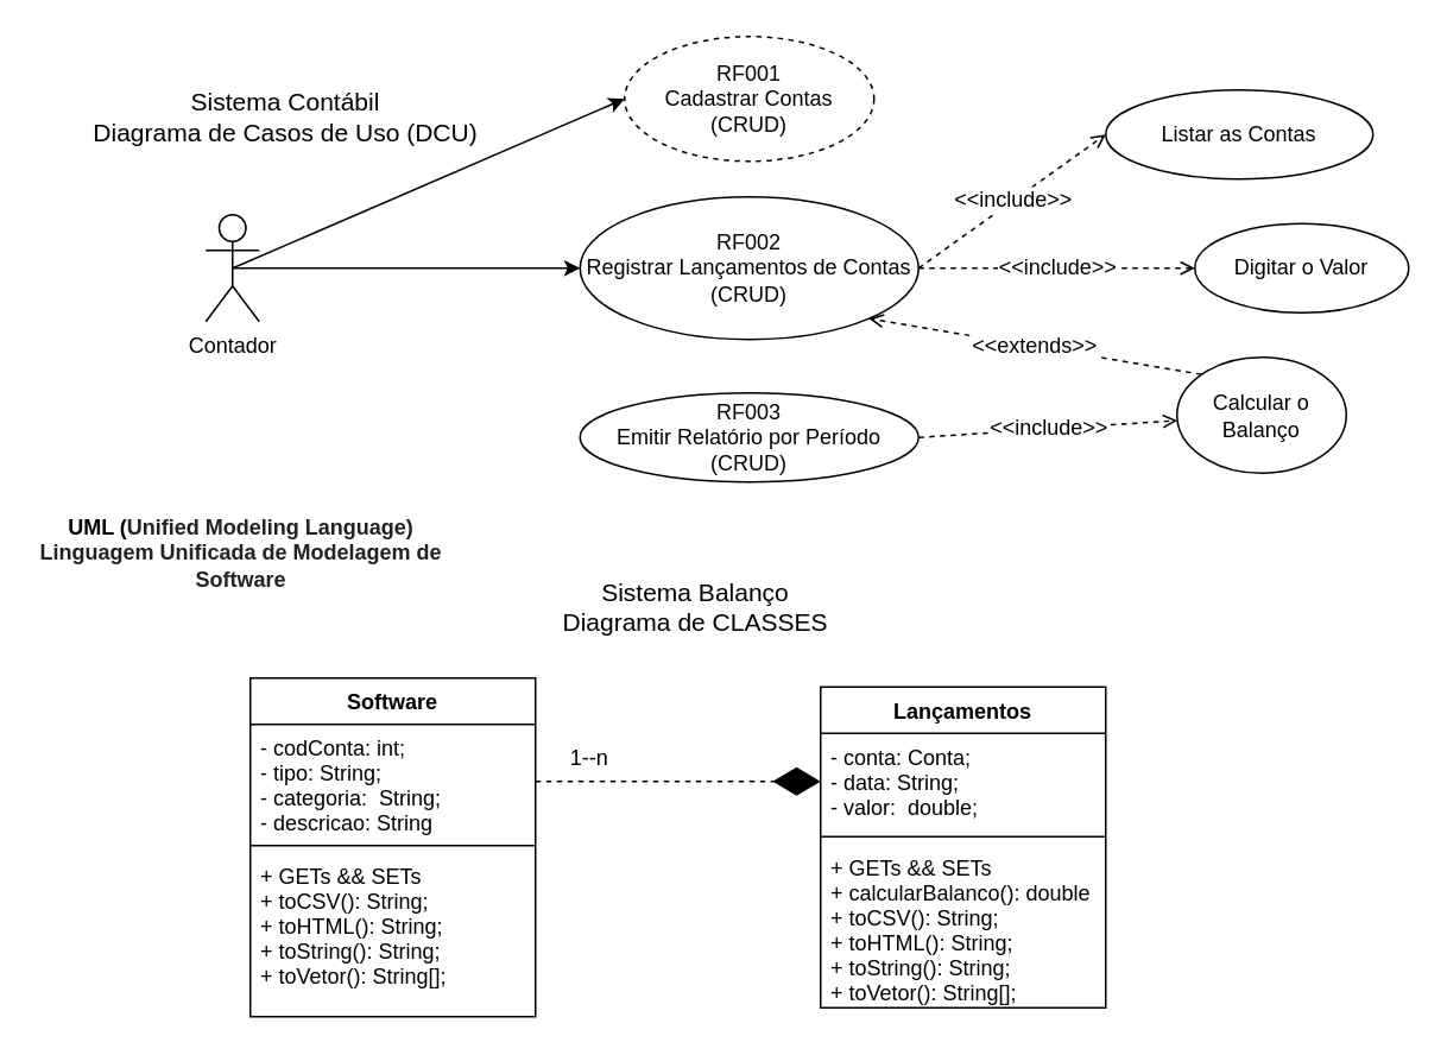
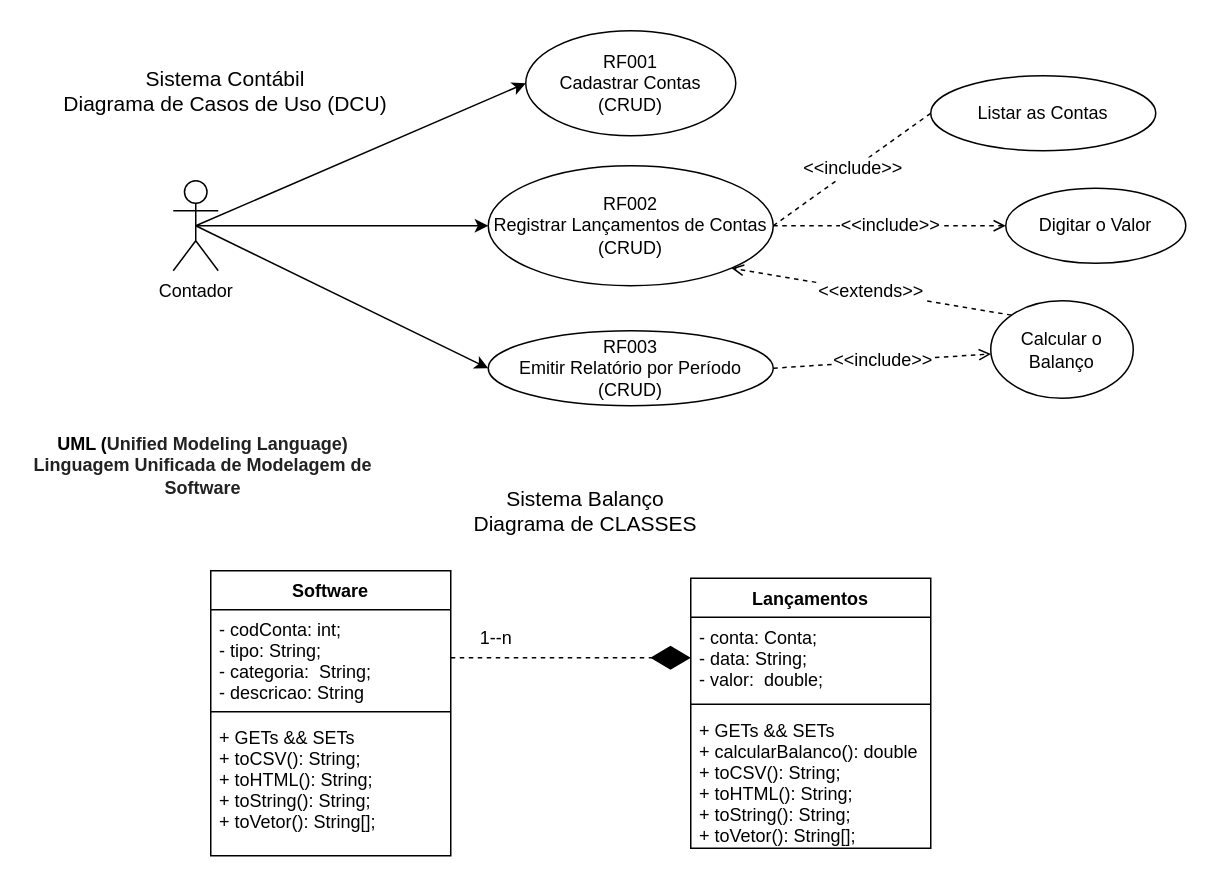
  <mxCell id="0" />
  <mxCell id="1" parent="0" />
  <mxCell id="2" style="edgeStyle=none;rounded=0;orthogonalLoop=1;jettySize=auto;html=1;exitX=0.5;exitY=0.5;exitDx=0;exitDy=0;exitPerimeter=0;entryX=0;entryY=0.5;entryDx=0;entryDy=0;fontSize=14;" parent="1" source="5" target="7" edge="1"><mxGeometry relative="1" as="geometry" /></mxCell>
  <mxCell id="3" style="edgeStyle=none;rounded=0;orthogonalLoop=1;jettySize=auto;html=1;exitX=0.5;exitY=0.5;exitDx=0;exitDy=0;exitPerimeter=0;entryX=0;entryY=0.5;entryDx=0;entryDy=0;fontSize=14;" parent="1" source="5" target="10" edge="1"><mxGeometry relative="1" as="geometry" /></mxCell>
+ <mxCell id="4" style="edgeStyle=none;rounded=0;orthogonalLoop=1;jettySize=auto;html=1;exitX=0.5;exitY=0.5;exitDx=0;exitDy=0;exitPerimeter=0;entryX=0;entryY=0.5;entryDx=0;entryDy=0;fontSize=14;" parent="1" source="5" target="16" edge="1"><mxGeometry relative="1" as="geometry" /></mxCell>
  <mxCell id="5" value="Contador" style="shape=umlActor;verticalLabelPosition=bottom;verticalAlign=top;html=1;" parent="1" vertex="1"><mxGeometry x="115" y="120" width="30" height="60" as="geometry" /></mxCell>
- <mxCell id="6" value="Sistema Contábil&lt;br style=&quot;font-size: 14px;&quot;&gt;Diagrama de Casos de Uso (DCU)" style="text;html=1;strokeColor=none;fillColor=none;align=center;verticalAlign=middle;whiteSpace=wrap;rounded=0;fontSize=14;" parent="1" vertex="1"><mxGeometry x="30" y="25" width="260" height="80" as="geometry" /></mxCell>
- <mxCell id="7" value="RF001&lt;br style=&quot;font-size: 12px;&quot;&gt;Cadastrar Contas&lt;br style=&quot;font-size: 12px;&quot;&gt;(CRUD)" style="ellipse;whiteSpace=wrap;html=1;fontSize=12;dashed=1;" parent="1" vertex="1"><mxGeometry x="350" y="20" width="140" height="70" as="geometry" /></mxCell>
- <mxCell id="8" value="&amp;lt;&amp;lt;include&amp;gt;&amp;gt;" style="edgeStyle=none;rounded=0;orthogonalLoop=1;jettySize=auto;html=1;exitX=1;exitY=0.5;exitDx=0;exitDy=0;entryX=0;entryY=0.5;entryDx=0;entryDy=0;fontSize=12;dashed=1;endArrow=open;endFill=0;" parent="1" source="10" target="11" edge="1"><mxGeometry relative="1" as="geometry" /></mxCell>
+ <mxCell id="6" value="Sistema Contábil&lt;br style=&quot;font-size: 14px;&quot;&gt;Diagrama de Casos de Uso (DCU)" style="text;html=1;strokeColor=none;fillColor=none;align=center;verticalAlign=middle;whiteSpace=wrap;rounded=0;fontSize=14;" parent="1" vertex="1"><mxGeometry x="20" y="20" width="260" height="80" as="geometry" /></mxCell>
+ <mxCell id="7" value="RF001&lt;br style=&quot;font-size: 12px;&quot;&gt;Cadastrar Contas&lt;br style=&quot;font-size: 12px;&quot;&gt;(CRUD)" style="ellipse;whiteSpace=wrap;html=1;fontSize=12;" parent="1" vertex="1"><mxGeometry x="350" y="20" width="140" height="70" as="geometry" /></mxCell>
+ <mxCell id="8" value="&amp;lt;&amp;lt;include&amp;gt;&amp;gt;" style="edgeStyle=none;rounded=0;orthogonalLoop=1;jettySize=auto;html=1;exitX=1;exitY=0.5;exitDx=0;exitDy=0;entryX=0;entryY=0.5;entryDx=0;entryDy=0;fontSize=12;dashed=1;endArrow=none;endFill=0;" parent="1" source="10" target="11" edge="1"><mxGeometry relative="1" as="geometry" /></mxCell>
  <mxCell id="9" value="&amp;lt;&amp;lt;include&amp;gt;&amp;gt;" style="edgeStyle=none;rounded=0;orthogonalLoop=1;jettySize=auto;html=1;exitX=1;exitY=0.5;exitDx=0;exitDy=0;dashed=1;endArrow=open;endFill=0;fontSize=12;" parent="1" source="10" target="12" edge="1"><mxGeometry relative="1" as="geometry" /></mxCell>
  <mxCell id="10" value="RF002&lt;br style=&quot;font-size: 12px;&quot;&gt;Registrar Lançamentos de Contas&lt;br style=&quot;font-size: 12px;&quot;&gt;(CRUD)" style="ellipse;whiteSpace=wrap;html=1;fontSize=12;" parent="1" vertex="1"><mxGeometry x="325" y="110" width="190" height="80" as="geometry" /></mxCell>
  <mxCell id="11" value="Listar as Contas" style="ellipse;whiteSpace=wrap;html=1;fontSize=12;" parent="1" vertex="1"><mxGeometry x="620" y="50" width="150" height="50" as="geometry" /></mxCell>
  <mxCell id="12" value="Digitar o Valor" style="ellipse;whiteSpace=wrap;html=1;fontSize=12;" parent="1" vertex="1"><mxGeometry x="670" y="125" width="120" height="50" as="geometry" /></mxCell>
  <mxCell id="13" value="&amp;lt;&amp;lt;extends&amp;gt;&amp;gt;" style="edgeStyle=none;rounded=0;orthogonalLoop=1;jettySize=auto;html=1;exitX=0;exitY=0;exitDx=0;exitDy=0;entryX=1;entryY=1;entryDx=0;entryDy=0;dashed=1;endArrow=open;endFill=0;fontSize=12;" parent="1" source="14" target="10" edge="1"><mxGeometry relative="1" as="geometry" /></mxCell>
  <mxCell id="14" value="Calcular o Balanço" style="ellipse;whiteSpace=wrap;html=1;fontSize=12;" parent="1" vertex="1"><mxGeometry x="660" y="200" width="95" height="65" as="geometry" /></mxCell>
  <mxCell id="15" value="&amp;lt;&amp;lt;include&amp;gt;&amp;gt;" style="edgeStyle=none;rounded=0;orthogonalLoop=1;jettySize=auto;html=1;exitX=1;exitY=0.5;exitDx=0;exitDy=0;dashed=1;endArrow=open;endFill=0;fontSize=12;" parent="1" source="16" target="14" edge="1"><mxGeometry relative="1" as="geometry" /></mxCell>
  <mxCell id="16" value="RF003&lt;br style=&quot;font-size: 12px;&quot;&gt;Emitir Relatório por Período&lt;br style=&quot;font-size: 12px;&quot;&gt;(CRUD)" style="ellipse;whiteSpace=wrap;html=1;fontSize=12;" parent="1" vertex="1"><mxGeometry x="325" y="220" width="190" height="50" as="geometry" /></mxCell>
  <mxCell id="17" value="Sistema Balanço&lt;br style=&quot;font-size: 14px&quot;&gt;Diagrama de CLASSES" style="text;html=1;strokeColor=none;fillColor=none;align=center;verticalAlign=middle;whiteSpace=wrap;rounded=0;fontSize=14;" parent="1" vertex="1"><mxGeometry x="260" y="300" width="260" height="80" as="geometry" /></mxCell>
  <mxCell id="18" value="UML (&lt;span style=&quot;color: rgb(34, 34, 34); font-family: arial, sans-serif; font-size: 12px; text-align: left; background-color: rgb(255, 255, 255);&quot;&gt;Unified Modeling Language)&lt;br style=&quot;font-size: 12px;&quot;&gt;Linguagem Unificada de Modelagem de Software&lt;br style=&quot;font-size: 12px;&quot;&gt;&lt;/span&gt;" style="text;html=1;strokeColor=none;fillColor=none;align=center;verticalAlign=middle;whiteSpace=wrap;rounded=0;fontSize=12;fontStyle=1" parent="1" vertex="1"><mxGeometry x="20" y="280" width="230" height="60" as="geometry" /></mxCell>
  <mxCell id="19" value="1--n" style="endArrow=diamondThin;endFill=1;endSize=24;html=1;dashed=1;fontSize=12;exitX=1;exitY=0.5;exitDx=0;exitDy=0;" parent="1" source="25" target="21" edge="1"><mxGeometry x="-0.625" y="13" width="160" relative="1" as="geometry"><mxPoint x="320" y="415" as="sourcePoint" /><mxPoint x="480" y="415" as="targetPoint" /><mxPoint as="offset" /></mxGeometry></mxCell>
  <mxCell id="20" value="Lançamentos" style="swimlane;fontStyle=1;align=center;verticalAlign=top;childLayout=stackLayout;horizontal=1;startSize=26;horizontalStack=0;resizeParent=1;resizeParentMax=0;resizeLast=0;collapsible=1;marginBottom=0;fontSize=12;" parent="1" vertex="1"><mxGeometry x="460" y="385" width="160" height="180" as="geometry" /></mxCell>
  <mxCell id="21" value="- conta: Conta;&#10;- data: String;&#10;- valor:  double;" style="text;strokeColor=none;fillColor=none;align=left;verticalAlign=top;spacingLeft=4;spacingRight=4;overflow=hidden;rotatable=0;points=[[0,0.5],[1,0.5]];portConstraint=eastwest;" parent="20" vertex="1"><mxGeometry y="26" width="160" height="54" as="geometry" /></mxCell>
  <mxCell id="22" value="" style="line;strokeWidth=1;fillColor=none;align=left;verticalAlign=middle;spacingTop=-1;spacingLeft=3;spacingRight=3;rotatable=0;labelPosition=right;points=[];portConstraint=eastwest;" parent="20" vertex="1"><mxGeometry y="80" width="160" height="8" as="geometry" /></mxCell>
  <mxCell id="23" value="+ GETs &amp;&amp; SETs&#10;+ calcularBalanco(): double&#10;+ toCSV(): String;&#10;+ toHTML(): String;&#10;+ toString(): String;&#10;+ toVetor(): String[];" style="text;strokeColor=none;fillColor=none;align=left;verticalAlign=top;spacingLeft=4;spacingRight=4;overflow=hidden;rotatable=0;points=[[0,0.5],[1,0.5]];portConstraint=eastwest;" parent="20" vertex="1"><mxGeometry y="88" width="160" height="92" as="geometry" /></mxCell>
  <mxCell id="24" value="Software" style="swimlane;fontStyle=1;align=center;verticalAlign=top;childLayout=stackLayout;horizontal=1;startSize=26;horizontalStack=0;resizeParent=1;resizeParentMax=0;resizeLast=0;collapsible=1;marginBottom=0;fontSize=12;" parent="1" vertex="1"><mxGeometry x="140" y="380" width="160" height="190" as="geometry" /></mxCell>
  <mxCell id="25" value="- codConta: int;&#10;- tipo: String;&#10;- categoria:  String;&#10;- descricao: String" style="text;strokeColor=none;fillColor=none;align=left;verticalAlign=top;spacingLeft=4;spacingRight=4;overflow=hidden;rotatable=0;points=[[0,0.5],[1,0.5]];portConstraint=eastwest;" parent="24" vertex="1"><mxGeometry y="26" width="160" height="64" as="geometry" /></mxCell>
  <mxCell id="26" value="" style="line;strokeWidth=1;fillColor=none;align=left;verticalAlign=middle;spacingTop=-1;spacingLeft=3;spacingRight=3;rotatable=0;labelPosition=right;points=[];portConstraint=eastwest;" parent="24" vertex="1"><mxGeometry y="90" width="160" height="8" as="geometry" /></mxCell>
  <mxCell id="27" value="+ GETs &amp;&amp; SETs&#10;+ toCSV(): String;&#10;+ toHTML(): String;&#10;+ toString(): String;&#10;+ toVetor(): String[];" style="text;strokeColor=none;fillColor=none;align=left;verticalAlign=top;spacingLeft=4;spacingRight=4;overflow=hidden;rotatable=0;points=[[0,0.5],[1,0.5]];portConstraint=eastwest;" parent="24" vertex="1"><mxGeometry y="98" width="160" height="92" as="geometry" /></mxCell>
